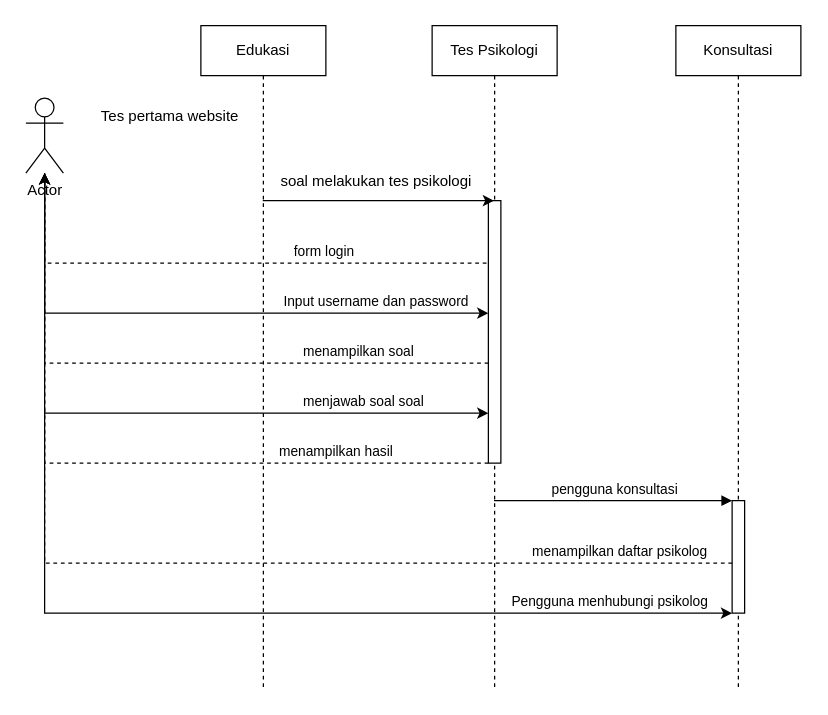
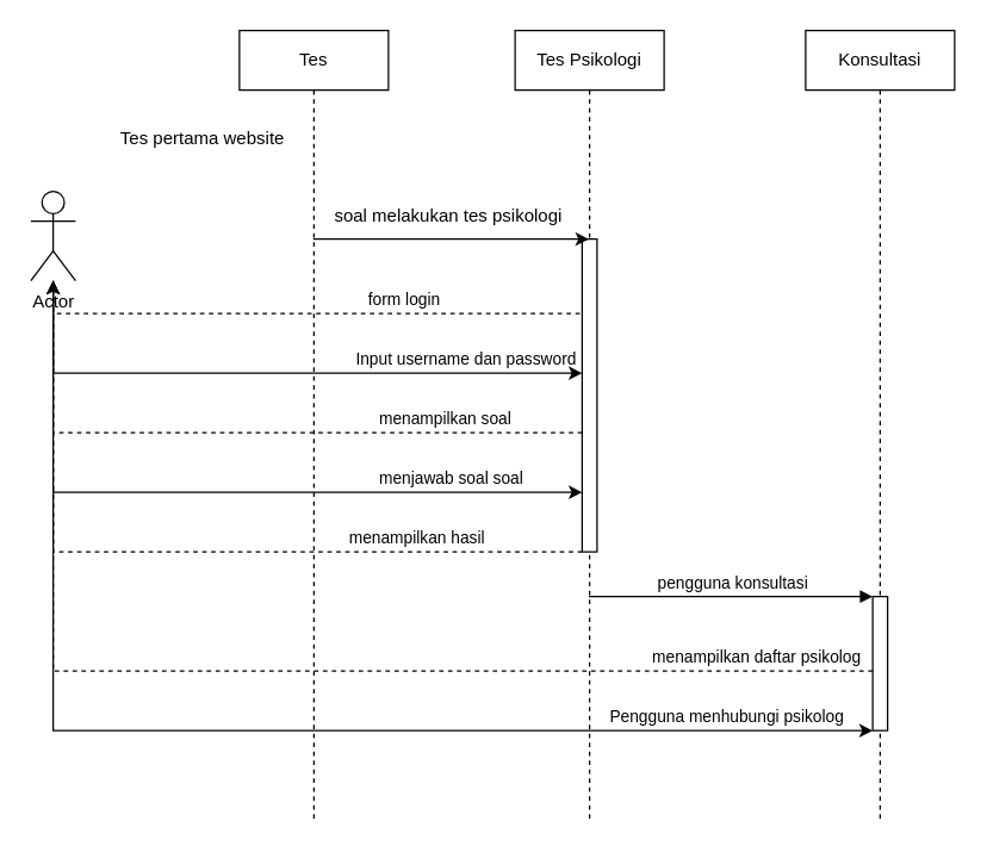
  <mxCell id="0" />
  <mxCell id="1" parent="0" />
  <mxCell id="2" style="edgeStyle=elbowEdgeStyle;rounded=0;orthogonalLoop=1;jettySize=auto;html=1;elbow=vertical;curved=0;dashed=1;" edge="1" parent="1" source="6" target="13"><mxGeometry relative="1" as="geometry"><Array as="points"><mxPoint x="290" y="210" /></Array></mxGeometry></mxCell>
  <mxCell id="3" value="form login&amp;nbsp;" style="edgeLabel;html=1;align=center;verticalAlign=middle;resizable=0;points=[];" vertex="1" connectable="0" parent="2"><mxGeometry x="-0.532" y="3" relative="1" as="geometry"><mxPoint x="-34" y="-13" as="offset" /></mxGeometry></mxCell>
  <mxCell id="4" value="Input username dan password" style="edgeLabel;html=1;align=center;verticalAlign=middle;resizable=0;points=[];" vertex="1" connectable="0" parent="2"><mxGeometry x="-0.532" y="3" relative="1" as="geometry"><mxPoint x="6" y="27" as="offset" /></mxGeometry></mxCell>
  <mxCell id="5" value="menjawab soal soal" style="edgeLabel;html=1;align=center;verticalAlign=middle;resizable=0;points=[];" vertex="1" connectable="0" parent="2"><mxGeometry x="-0.532" y="3" relative="1" as="geometry"><mxPoint x="-4" y="107" as="offset" /></mxGeometry></mxCell>
  <mxCell id="6" value="Tes Psikologi" style="shape=umlLifeline;perimeter=lifelinePerimeter;whiteSpace=wrap;html=1;container=0;dropTarget=0;collapsible=0;recursiveResize=0;outlineConnect=0;portConstraint=eastwest;newEdgeStyle={&quot;edgeStyle&quot;:&quot;elbowEdgeStyle&quot;,&quot;elbow&quot;:&quot;vertical&quot;,&quot;curved&quot;:0,&quot;rounded&quot;:0};" parent="1" vertex="1"><mxGeometry x="345" y="20" width="100" height="530" as="geometry" /></mxCell>
  <mxCell id="7" value="" style="html=1;points=[];perimeter=orthogonalPerimeter;outlineConnect=0;targetShapes=umlLifeline;portConstraint=eastwest;newEdgeStyle={&quot;edgeStyle&quot;:&quot;elbowEdgeStyle&quot;,&quot;elbow&quot;:&quot;vertical&quot;,&quot;curved&quot;:0,&quot;rounded&quot;:0};" vertex="1" parent="6"><mxGeometry x="45" y="140" width="10" height="210" as="geometry" /></mxCell>
  <mxCell id="8" value="Konsultasi" style="shape=umlLifeline;perimeter=lifelinePerimeter;whiteSpace=wrap;html=1;container=0;dropTarget=0;collapsible=0;recursiveResize=0;outlineConnect=0;portConstraint=eastwest;newEdgeStyle={&quot;edgeStyle&quot;:&quot;elbowEdgeStyle&quot;,&quot;elbow&quot;:&quot;vertical&quot;,&quot;curved&quot;:0,&quot;rounded&quot;:0};" vertex="1" parent="1"><mxGeometry x="540" y="20" width="100" height="530" as="geometry" /></mxCell>
  <mxCell id="9" value="" style="html=1;points=[];perimeter=orthogonalPerimeter;outlineConnect=0;targetShapes=umlLifeline;portConstraint=eastwest;newEdgeStyle={&quot;edgeStyle&quot;:&quot;elbowEdgeStyle&quot;,&quot;elbow&quot;:&quot;vertical&quot;,&quot;curved&quot;:0,&quot;rounded&quot;:0};" vertex="1" parent="8"><mxGeometry x="45" y="380" width="10" height="90" as="geometry" /></mxCell>
  <mxCell id="10" style="edgeStyle=elbowEdgeStyle;rounded=0;orthogonalLoop=1;jettySize=auto;html=1;elbow=vertical;curved=0;" edge="1" parent="1" source="11" target="6"><mxGeometry relative="1" as="geometry"><Array as="points"><mxPoint x="300" y="160" /></Array></mxGeometry></mxCell>
- <mxCell id="11" value="Edukasi" style="shape=umlLifeline;perimeter=lifelinePerimeter;whiteSpace=wrap;html=1;container=0;dropTarget=0;collapsible=0;recursiveResize=0;outlineConnect=0;portConstraint=eastwest;newEdgeStyle={&quot;edgeStyle&quot;:&quot;elbowEdgeStyle&quot;,&quot;elbow&quot;:&quot;vertical&quot;,&quot;curved&quot;:0,&quot;rounded&quot;:0};" vertex="1" parent="1"><mxGeometry x="160" y="20" width="100" height="530" as="geometry" /></mxCell>
+ <mxCell id="11" value="Tes" style="shape=umlLifeline;perimeter=lifelinePerimeter;whiteSpace=wrap;html=1;container=0;dropTarget=0;collapsible=0;recursiveResize=0;outlineConnect=0;portConstraint=eastwest;newEdgeStyle={&quot;edgeStyle&quot;:&quot;elbowEdgeStyle&quot;,&quot;elbow&quot;:&quot;vertical&quot;,&quot;curved&quot;:0,&quot;rounded&quot;:0};" vertex="1" parent="1"><mxGeometry x="160" y="20" width="100" height="530" as="geometry" /></mxCell>
  <mxCell id="12" style="edgeStyle=orthogonalEdgeStyle;rounded=0;orthogonalLoop=1;jettySize=auto;html=1;" edge="1" parent="1" source="13"><mxGeometry relative="1" as="geometry"><mxPoint x="390" y="250" as="targetPoint" /><Array as="points"><mxPoint x="35" y="250" /></Array></mxGeometry></mxCell>
- <mxCell id="13" value="Actor" style="shape=umlActor;verticalLabelPosition=bottom;verticalAlign=top;html=1;outlineConnect=0;" vertex="1" parent="1"><mxGeometry x="20" y="78" width="30" height="60" as="geometry" /></mxCell>
+ <mxCell id="13" value="Actor" style="shape=umlActor;verticalLabelPosition=bottom;verticalAlign=top;html=1;outlineConnect=0;" vertex="1" parent="1"><mxGeometry x="20" y="128" width="30" height="60" as="geometry" /></mxCell>
  <mxCell id="14" value="&lt;font style=&quot;font-size: 12px;&quot;&gt;Tes pertama website&lt;/font&gt;" style="text;html=1;align=center;verticalAlign=middle;resizable=0;points=[];autosize=1;strokeColor=none;fillColor=none;" vertex="1" parent="1"><mxGeometry x="60" y="78" width="150" height="30" as="geometry" /></mxCell>
  <mxCell id="15" value="soal melakukan tes psikologi" style="text;html=1;align=center;verticalAlign=middle;resizable=0;points=[];autosize=1;strokeColor=none;fillColor=none;" vertex="1" parent="1"><mxGeometry x="210" y="130" width="180" height="30" as="geometry" /></mxCell>
  <mxCell id="16" style="edgeStyle=elbowEdgeStyle;rounded=0;orthogonalLoop=1;jettySize=auto;html=1;elbow=vertical;curved=0;dashed=1;" edge="1" parent="1" source="7" target="13"><mxGeometry relative="1" as="geometry"><mxPoint x="380" y="290" as="sourcePoint" /><mxPoint x="30" y="240" as="targetPoint" /><Array as="points"><mxPoint x="370" y="290" /><mxPoint x="285" y="312" /></Array></mxGeometry></mxCell>
  <mxCell id="17" value="menampilkan soal" style="edgeLabel;html=1;align=center;verticalAlign=middle;resizable=0;points=[];" vertex="1" connectable="0" parent="16"><mxGeometry x="-0.532" y="3" relative="1" as="geometry"><mxPoint x="14" y="-13" as="offset" /></mxGeometry></mxCell>
  <mxCell id="18" style="edgeStyle=orthogonalEdgeStyle;rounded=0;orthogonalLoop=1;jettySize=auto;html=1;" edge="1" parent="1" source="13"><mxGeometry relative="1" as="geometry"><mxPoint x="30" y="148" as="sourcePoint" /><mxPoint x="390" y="330" as="targetPoint" /><Array as="points"><mxPoint x="35" y="330" /></Array></mxGeometry></mxCell>
  <mxCell id="19" style="edgeStyle=elbowEdgeStyle;rounded=0;orthogonalLoop=1;jettySize=auto;html=1;elbow=vertical;curved=0;dashed=1;" edge="1" parent="1" source="7" target="13"><mxGeometry relative="1" as="geometry"><mxPoint x="370" y="370" as="sourcePoint" /><mxPoint x="30" y="220" as="targetPoint" /><Array as="points"><mxPoint x="360" y="370" /><mxPoint x="360" y="360" /><mxPoint x="365" y="372" /><mxPoint x="280" y="394" /></Array></mxGeometry></mxCell>
  <mxCell id="20" value="menampilkan hasil" style="edgeLabel;html=1;align=center;verticalAlign=middle;resizable=0;points=[];" vertex="1" connectable="0" parent="19"><mxGeometry x="-0.532" y="3" relative="1" as="geometry"><mxPoint x="14" y="-13" as="offset" /></mxGeometry></mxCell>
  <mxCell id="21" value="pengguna konsultasi" style="html=1;verticalAlign=bottom;endArrow=block;edgeStyle=elbowEdgeStyle;elbow=vertical;curved=0;rounded=0;" edge="1" parent="1" source="6" target="9"><mxGeometry x="0.004" width="80" relative="1" as="geometry"><mxPoint x="400" y="400.27" as="sourcePoint" /><mxPoint x="480" y="400.27" as="targetPoint" /><Array as="points"><mxPoint x="480" y="400" /><mxPoint x="500" y="400" /></Array><mxPoint as="offset" /></mxGeometry></mxCell>
  <mxCell id="22" style="edgeStyle=elbowEdgeStyle;rounded=0;orthogonalLoop=1;jettySize=auto;html=1;elbow=vertical;curved=0;dashed=1;" edge="1" parent="1" source="9" target="13"><mxGeometry relative="1" as="geometry"><mxPoint x="570" y="450" as="sourcePoint" /><mxPoint x="35" y="220" as="targetPoint" /><Array as="points"><mxPoint x="35" y="450" /><mxPoint x="360" y="442" /><mxPoint x="365" y="454" /><mxPoint x="280" y="476" /></Array></mxGeometry></mxCell>
  <mxCell id="23" value="menampilkan daftar psikolog" style="edgeLabel;html=1;align=center;verticalAlign=middle;resizable=0;points=[];" vertex="1" connectable="0" parent="22"><mxGeometry x="-0.532" y="3" relative="1" as="geometry"><mxPoint x="111" y="-13" as="offset" /></mxGeometry></mxCell>
  <mxCell id="24" style="edgeStyle=orthogonalEdgeStyle;rounded=0;orthogonalLoop=1;jettySize=auto;html=1;" edge="1" parent="1" target="9"><mxGeometry relative="1" as="geometry"><mxPoint x="35" y="328" as="sourcePoint" /><mxPoint x="390" y="520" as="targetPoint" /><Array as="points"><mxPoint x="35" y="490" /></Array></mxGeometry></mxCell>
  <mxCell id="25" value="Pengguna menhubungi psikolog" style="edgeLabel;html=1;align=center;verticalAlign=middle;resizable=0;points=[];" vertex="1" connectable="0" parent="24"><mxGeometry x="0.751" y="3" relative="1" as="geometry"><mxPoint x="-10" y="-7" as="offset" /></mxGeometry></mxCell>
